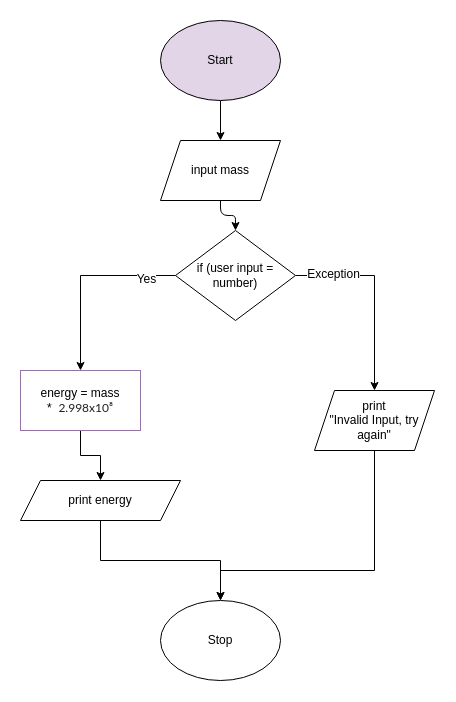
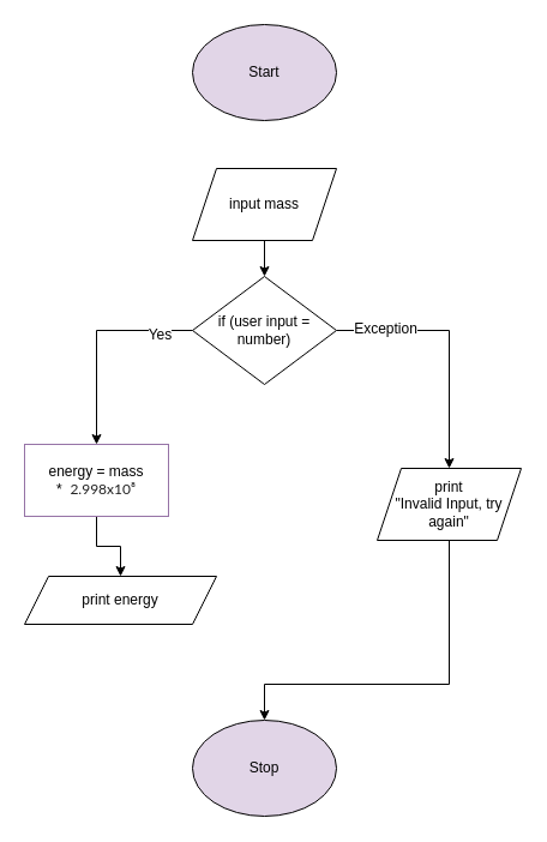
  <mxCell id="0" />
  <mxCell id="1" parent="0" />
- <mxCell id="2" style="edgeStyle=orthogonalEdgeStyle;html=1;exitX=0.5;exitY=1;exitDx=0;exitDy=0;entryX=0.5;entryY=0;entryDx=0;entryDy=0;" parent="1" source="3" target="5" edge="1"><mxGeometry relative="1" as="geometry" /></mxCell>
  <mxCell id="3" value="Start" style="ellipse;whiteSpace=wrap;html=1;fillColor=#e1d5e7;strokeColor=#000000;" parent="1" vertex="1"><mxGeometry x="160" y="20" width="120" height="80" as="geometry" /></mxCell>
  <mxCell id="4" style="edgeStyle=orthogonalEdgeStyle;html=1;exitX=0.5;exitY=1;exitDx=0;exitDy=0;entryX=0.5;entryY=0;entryDx=0;entryDy=0;fontSize=12;" parent="1" source="5" target="12" edge="1"><mxGeometry relative="1" as="geometry" /></mxCell>
  <mxCell id="5" value="input mass" style="shape=parallelogram;perimeter=parallelogramPerimeter;whiteSpace=wrap;html=1;fixedSize=1;fillColor=#FFFFFF;strokeColor=#000000;" parent="1" vertex="1"><mxGeometry x="160" y="140" width="120" height="60" as="geometry" /></mxCell>
  <mxCell id="6" style="edgeStyle=orthogonalEdgeStyle;rounded=0;html=1;exitX=0.5;exitY=1;exitDx=0;exitDy=0;entryX=0.5;entryY=0;entryDx=0;entryDy=0;fontSize=12;" parent="1" source="7" target="14" edge="1"><mxGeometry relative="1" as="geometry" /></mxCell>
  <mxCell id="7" value="energy = mass &lt;font style=&quot;font-size: 12px&quot;&gt;*&amp;nbsp;&amp;nbsp;&lt;span style=&quot;color: rgb(33 , 33 , 33) ; font-family: &amp;#34;lato&amp;#34; , sans-serif ; text-align: left&quot;&gt;2.998x10⁸&lt;/span&gt;&lt;/font&gt;&lt;span style=&quot;color: rgba(0 , 0 , 0 , 0) ; font-family: monospace ; font-size: 0px&quot;&gt;%3CmxGraphModel%3E%3Croot%3E%3CmxCell%20id%3D%220%22%2F%3E%3CmxCell%20id%3D%221%22%20parent%3D%220%22%2F%3E%3CmxCell%20id%3D%222%22%20value%3D%22energy%20%3D%20mass%20*%26amp%3Bnbsp%3B%26lt%3Bspan%20style%3D%26quot%3Bcolor%3A%20rgb(33%20%2C%2033%20%2C%2033)%20%3B%20font-family%3A%20%26amp%3B%2334%3Blato%26amp%3B%2334%3B%20%2C%20sans-serif%20%3B%20font-size%3A%2014.667px%20%3B%20text-align%3A%20left%26quot%3B%26gt%3B2.998x10%E2%81%B8%26lt%3B%2Fspan%26gt%3B%22%20style%3D%22rounded%3D0%3BwhiteSpace%3Dwrap%3Bhtml%3D1%3B%22%20vertex%3D%221%22%20parent%3D%221%22%3E%3CmxGeometry%20x%3D%22200%22%20y%3D%22310%22%20width%3D%22120%22%20height%3D%2260%22%20as%3D%22geometry%22%2F%3E%3C%2FmxCell%3E%3C%2Froot%3E%3C%2FmxGraphModel%3E&lt;/span&gt;" style="rounded=0;whiteSpace=wrap;html=1;fillColor=#FFFFFF;strokeColor=#9673a6;" parent="1" vertex="1"><mxGeometry x="20" y="370" width="120" height="60" as="geometry" /></mxCell>
  <mxCell id="8" style="edgeStyle=orthogonalEdgeStyle;html=1;exitX=0;exitY=0.5;exitDx=0;exitDy=0;fontSize=12;rounded=0;" parent="1" source="12" target="7" edge="1"><mxGeometry relative="1" as="geometry" /></mxCell>
  <mxCell id="9" value="Yes" style="edgeLabel;html=1;align=center;verticalAlign=middle;resizable=0;points=[];fontSize=12;" parent="8" vertex="1" connectable="0"><mxGeometry x="-0.684" y="3" relative="1" as="geometry"><mxPoint as="offset" /></mxGeometry></mxCell>
  <mxCell id="10" style="edgeStyle=orthogonalEdgeStyle;rounded=0;html=1;exitX=1;exitY=0.5;exitDx=0;exitDy=0;entryX=0.5;entryY=0;entryDx=0;entryDy=0;fontSize=12;" parent="1" source="12" target="17" edge="1"><mxGeometry relative="1" as="geometry" /></mxCell>
  <mxCell id="11" value="Exception" style="edgeLabel;html=1;align=center;verticalAlign=middle;resizable=0;points=[];fontSize=12;" parent="10" vertex="1" connectable="0"><mxGeometry x="-0.619" y="2" relative="1" as="geometry"><mxPoint as="offset" /></mxGeometry></mxCell>
- <mxCell id="12" value="if (user input = number)" style="rhombus;whiteSpace=wrap;html=1;fontSize=12;fillColor=#FFFFFF;strokeColor=#000000;" parent="1" vertex="1"><mxGeometry x="175" y="230" width="120" height="90" as="geometry" /></mxCell>
- <mxCell id="13" style="edgeStyle=orthogonalEdgeStyle;rounded=0;html=1;exitX=0.5;exitY=1;exitDx=0;exitDy=0;fontSize=12;" parent="1" source="14" target="15" edge="1"><mxGeometry relative="1" as="geometry" /></mxCell>
+ <mxCell id="12" value="if (user input = number)" style="rhombus;whiteSpace=wrap;html=1;fontSize=12;fillColor=#FFFFFF;strokeColor=#000000;" parent="1" vertex="1"><mxGeometry x="160" y="230" width="120" height="90" as="geometry" /></mxCell>
  <mxCell id="14" value="print energy" style="shape=parallelogram;perimeter=parallelogramPerimeter;whiteSpace=wrap;html=1;fixedSize=1;fontSize=12;fillColor=#FFFFFF;strokeColor=#000000;" parent="1" vertex="1"><mxGeometry x="20" y="480" width="160" height="40" as="geometry" /></mxCell>
- <mxCell id="15" value="Stop" style="ellipse;whiteSpace=wrap;html=1;fontSize=12;fillColor=#FFFFFF;strokeColor=#000000;" parent="1" vertex="1"><mxGeometry x="160" y="600" width="120" height="80" as="geometry" /></mxCell>
+ <mxCell id="15" value="Stop" style="ellipse;whiteSpace=wrap;html=1;fontSize=12;fillColor=#e1d5e7;strokeColor=#000000;" parent="1" vertex="1"><mxGeometry x="160" y="600" width="120" height="80" as="geometry" /></mxCell>
  <mxCell id="16" style="edgeStyle=orthogonalEdgeStyle;rounded=0;html=1;exitX=0.5;exitY=1;exitDx=0;exitDy=0;entryX=0.5;entryY=0;entryDx=0;entryDy=0;fontSize=12;" parent="1" source="17" target="15" edge="1"><mxGeometry relative="1" as="geometry"><Array as="points"><mxPoint x="374" y="570" /><mxPoint x="220" y="570" /></Array></mxGeometry></mxCell>
  <mxCell id="17" value="print &lt;br&gt;&quot;Invalid Input, try again&quot;" style="shape=parallelogram;perimeter=parallelogramPerimeter;whiteSpace=wrap;html=1;fixedSize=1;fontSize=12;fillColor=#FFFFFF;strokeColor=#000000;" parent="1" vertex="1"><mxGeometry x="314" y="390" width="120" height="60" as="geometry" /></mxCell>
